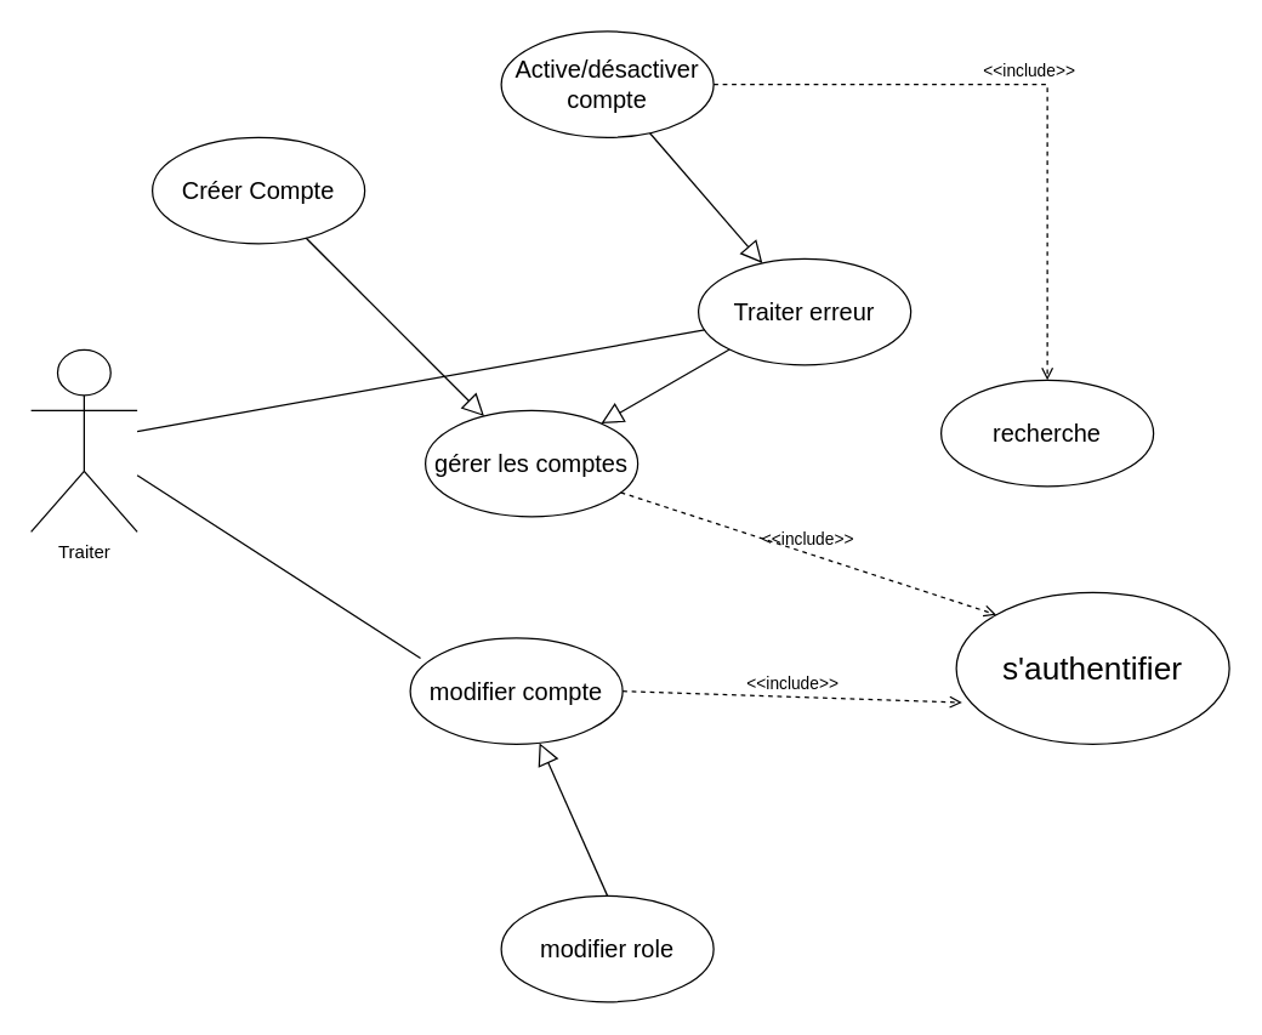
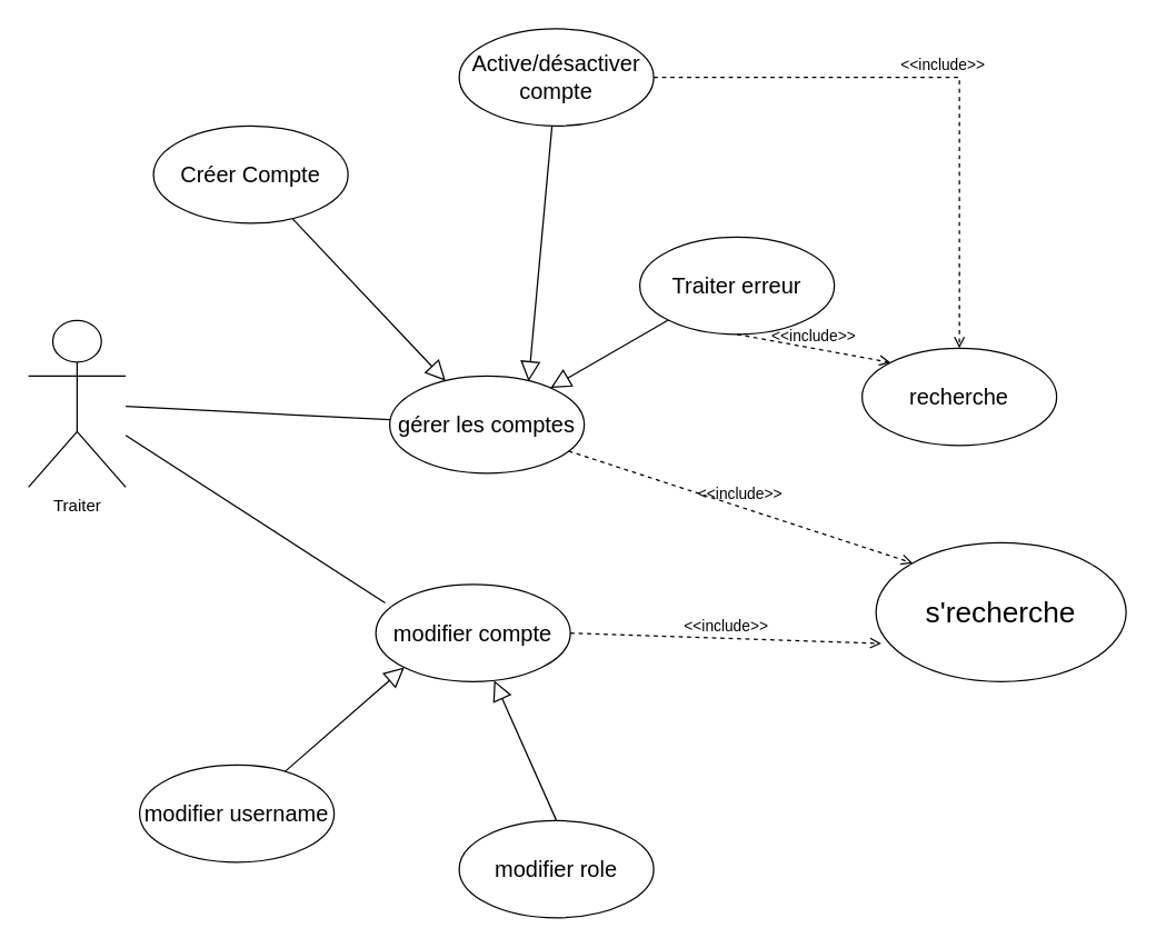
  <mxCell id="0" />
  <mxCell id="1" parent="0" />
  <mxCell id="2" value="Traiter" style="shape=umlActor;verticalLabelPosition=bottom;verticalAlign=top;html=1;outlineConnect=0;" vertex="1" parent="1"><mxGeometry x="20" y="230" width="70" height="120" as="geometry" /></mxCell>
  <mxCell id="3" value="Traiter erreur" style="ellipse;whiteSpace=wrap;html=1;fontSize=16;" vertex="1" parent="1"><mxGeometry x="460" y="170" width="140" height="70" as="geometry" /></mxCell>
- <mxCell id="4" value="Créer Compte" style="ellipse;whiteSpace=wrap;html=1;fontSize=16;" vertex="1" parent="1"><mxGeometry x="100" y="90" width="140" height="70" as="geometry" /></mxCell>
+ <mxCell id="4" value="Créer Compte" style="ellipse;whiteSpace=wrap;html=1;fontSize=16;" vertex="1" parent="1"><mxGeometry x="110" y="90" width="140" height="70" as="geometry" /></mxCell>
  <mxCell id="5" value="gérer les comptes" style="ellipse;whiteSpace=wrap;html=1;fontSize=16;" vertex="1" parent="1"><mxGeometry x="280" y="270" width="140" height="70" as="geometry" /></mxCell>
- <mxCell id="6" value="" style="edgeStyle=none;html=1;endArrow=none;verticalAlign=bottom;rounded=0;" edge="1" parent="1" source="2" target="3"><mxGeometry width="160" relative="1" as="geometry"><mxPoint x="220" y="400" as="sourcePoint" /><mxPoint x="380" y="400" as="targetPoint" /></mxGeometry></mxCell>
+ <mxCell id="6" value="" style="edgeStyle=none;html=1;endArrow=none;verticalAlign=bottom;rounded=0;" edge="1" parent="1" source="2" target="5"><mxGeometry width="160" relative="1" as="geometry"><mxPoint x="220" y="400" as="sourcePoint" /><mxPoint x="380" y="400" as="targetPoint" /></mxGeometry></mxCell>
  <mxCell id="7" value="recherche" style="ellipse;whiteSpace=wrap;html=1;fontSize=16;" vertex="1" parent="1"><mxGeometry x="620" y="250" width="140" height="70" as="geometry" /></mxCell>
  <mxCell id="8" style="edgeStyle=orthogonalEdgeStyle;rounded=0;orthogonalLoop=1;jettySize=auto;html=1;exitX=0.5;exitY=1;exitDx=0;exitDy=0;" edge="1" parent="1" source="4" target="4"><mxGeometry relative="1" as="geometry" /></mxCell>
  <mxCell id="9" value="modifier compte" style="ellipse;whiteSpace=wrap;html=1;fontSize=16;" vertex="1" parent="1"><mxGeometry x="270" y="420" width="140" height="70" as="geometry" /></mxCell>
  <mxCell id="10" value="" style="edgeStyle=none;html=1;endArrow=none;verticalAlign=bottom;rounded=0;entryX=0.048;entryY=0.191;entryDx=0;entryDy=0;entryPerimeter=0;" edge="1" parent="1" source="2" target="9"><mxGeometry width="160" relative="1" as="geometry"><mxPoint x="110" y="296" as="sourcePoint" /><mxPoint x="285" y="227" as="targetPoint" /></mxGeometry></mxCell>
  <mxCell id="11" value="" style="edgeStyle=none;html=1;endArrow=block;endFill=0;endSize=12;verticalAlign=bottom;rounded=0;exitX=0;exitY=1;exitDx=0;exitDy=0;" edge="1" parent="1" source="3" target="5"><mxGeometry width="160" relative="1" as="geometry"><mxPoint x="350" y="230" as="sourcePoint" /><mxPoint x="510" y="230" as="targetPoint" /></mxGeometry></mxCell>
  <mxCell id="12" value="Active/désactiver compte" style="ellipse;whiteSpace=wrap;html=1;fontSize=16;" vertex="1" parent="1"><mxGeometry x="330" y="20" width="140" height="70" as="geometry" /></mxCell>
  <mxCell id="13" value="" style="edgeStyle=none;html=1;endArrow=block;endFill=0;endSize=12;verticalAlign=bottom;rounded=0;" edge="1" parent="1" source="4" target="5"><mxGeometry width="160" relative="1" as="geometry"><mxPoint x="110" y="170" as="sourcePoint" /><mxPoint x="270" y="170" as="targetPoint" /></mxGeometry></mxCell>
- <mxCell id="14" value="" style="edgeStyle=none;html=1;endArrow=block;endFill=0;endSize=12;verticalAlign=bottom;rounded=0;" edge="1" parent="1" source="12" target="3"><mxGeometry width="160" relative="1" as="geometry"><mxPoint x="460" y="210" as="sourcePoint" /><mxPoint x="620" y="210" as="targetPoint" /></mxGeometry></mxCell>
+ <mxCell id="14" value="" style="edgeStyle=none;html=1;endArrow=block;endFill=0;endSize=12;verticalAlign=bottom;rounded=0;entryX=0.714;entryY=0.054;entryDx=0;entryDy=0;entryPerimeter=0;" edge="1" parent="1" source="12" target="5"><mxGeometry width="160" relative="1" as="geometry"><mxPoint x="460" y="210" as="sourcePoint" /><mxPoint x="620" y="210" as="targetPoint" /></mxGeometry></mxCell>
  <mxCell id="15" value="&amp;lt;&amp;lt;include&amp;gt;&amp;gt;" style="edgeStyle=none;html=1;endArrow=open;verticalAlign=bottom;dashed=1;labelBackgroundColor=none;rounded=0;exitX=1;exitY=0.5;exitDx=0;exitDy=0;" edge="1" parent="1" source="12" target="7"><mxGeometry width="160" relative="1" as="geometry"><mxPoint x="460" y="210" as="sourcePoint" /><mxPoint x="670" y="190" as="targetPoint" /><Array as="points"><mxPoint x="690" y="55" /></Array></mxGeometry></mxCell>
+ <mxCell id="16" value="&amp;lt;&amp;lt;include&amp;gt;&amp;gt;" style="edgeStyle=none;html=1;endArrow=open;verticalAlign=bottom;dashed=1;labelBackgroundColor=none;rounded=0;exitX=0.5;exitY=1;exitDx=0;exitDy=0;entryX=0;entryY=0;entryDx=0;entryDy=0;" edge="1" parent="1" source="3" target="7"><mxGeometry width="160" relative="1" as="geometry"><mxPoint x="460" y="210" as="sourcePoint" /><mxPoint x="620" y="210" as="targetPoint" /></mxGeometry></mxCell>
+ <mxCell id="17" value="modifier username" style="ellipse;whiteSpace=wrap;html=1;fontSize=16;" vertex="1" parent="1"><mxGeometry x="100" y="550" width="140" height="70" as="geometry" /></mxCell>
  <mxCell id="18" value="modifier role" style="ellipse;whiteSpace=wrap;html=1;fontSize=16;" vertex="1" parent="1"><mxGeometry x="330" y="590" width="140" height="70" as="geometry" /></mxCell>
  <mxCell id="19" value="" style="edgeStyle=none;html=1;endArrow=block;endFill=0;endSize=12;verticalAlign=bottom;rounded=0;exitX=0.5;exitY=0;exitDx=0;exitDy=0;" edge="1" parent="1" source="18" target="9"><mxGeometry width="160" relative="1" as="geometry"><mxPoint x="460" y="590" as="sourcePoint" /><mxPoint x="620" y="590" as="targetPoint" /></mxGeometry></mxCell>
- <mxCell id="21" value="s'authentifier" style="ellipse;whiteSpace=wrap;html=1;fontSize=21;" vertex="1" parent="1"><mxGeometry x="630" y="390" width="180" height="100" as="geometry" /></mxCell>
+ <mxCell id="20" value="" style="edgeStyle=none;html=1;endArrow=block;endFill=0;endSize=12;verticalAlign=bottom;rounded=0;entryX=0;entryY=1;entryDx=0;entryDy=0;" edge="1" parent="1" source="17" target="9"><mxGeometry width="160" relative="1" as="geometry"><mxPoint x="410" y="600" as="sourcePoint" /><mxPoint x="365" y="499" as="targetPoint" /></mxGeometry></mxCell>
+ <mxCell id="21" value="s'recherche" style="ellipse;whiteSpace=wrap;html=1;fontSize=21;" vertex="1" parent="1"><mxGeometry x="630" y="390" width="180" height="100" as="geometry" /></mxCell>
  <mxCell id="22" value="&amp;lt;&amp;lt;include&amp;gt;&amp;gt;" style="edgeStyle=none;html=1;endArrow=open;verticalAlign=bottom;dashed=1;labelBackgroundColor=none;rounded=0;entryX=0;entryY=0;entryDx=0;entryDy=0;" edge="1" parent="1" source="5" target="21"><mxGeometry width="160" relative="1" as="geometry"><mxPoint x="460" y="340" as="sourcePoint" /><mxPoint x="620" y="340" as="targetPoint" /></mxGeometry></mxCell>
  <mxCell id="23" value="&amp;lt;&amp;lt;include&amp;gt;&amp;gt;" style="edgeStyle=none;html=1;endArrow=open;verticalAlign=bottom;dashed=1;labelBackgroundColor=none;rounded=0;entryX=0.021;entryY=0.725;entryDx=0;entryDy=0;entryPerimeter=0;exitX=1;exitY=0.5;exitDx=0;exitDy=0;" edge="1" parent="1" source="9" target="21"><mxGeometry width="160" relative="1" as="geometry"><mxPoint x="419" y="334" as="sourcePoint" /><mxPoint x="666" y="415" as="targetPoint" /></mxGeometry></mxCell>
